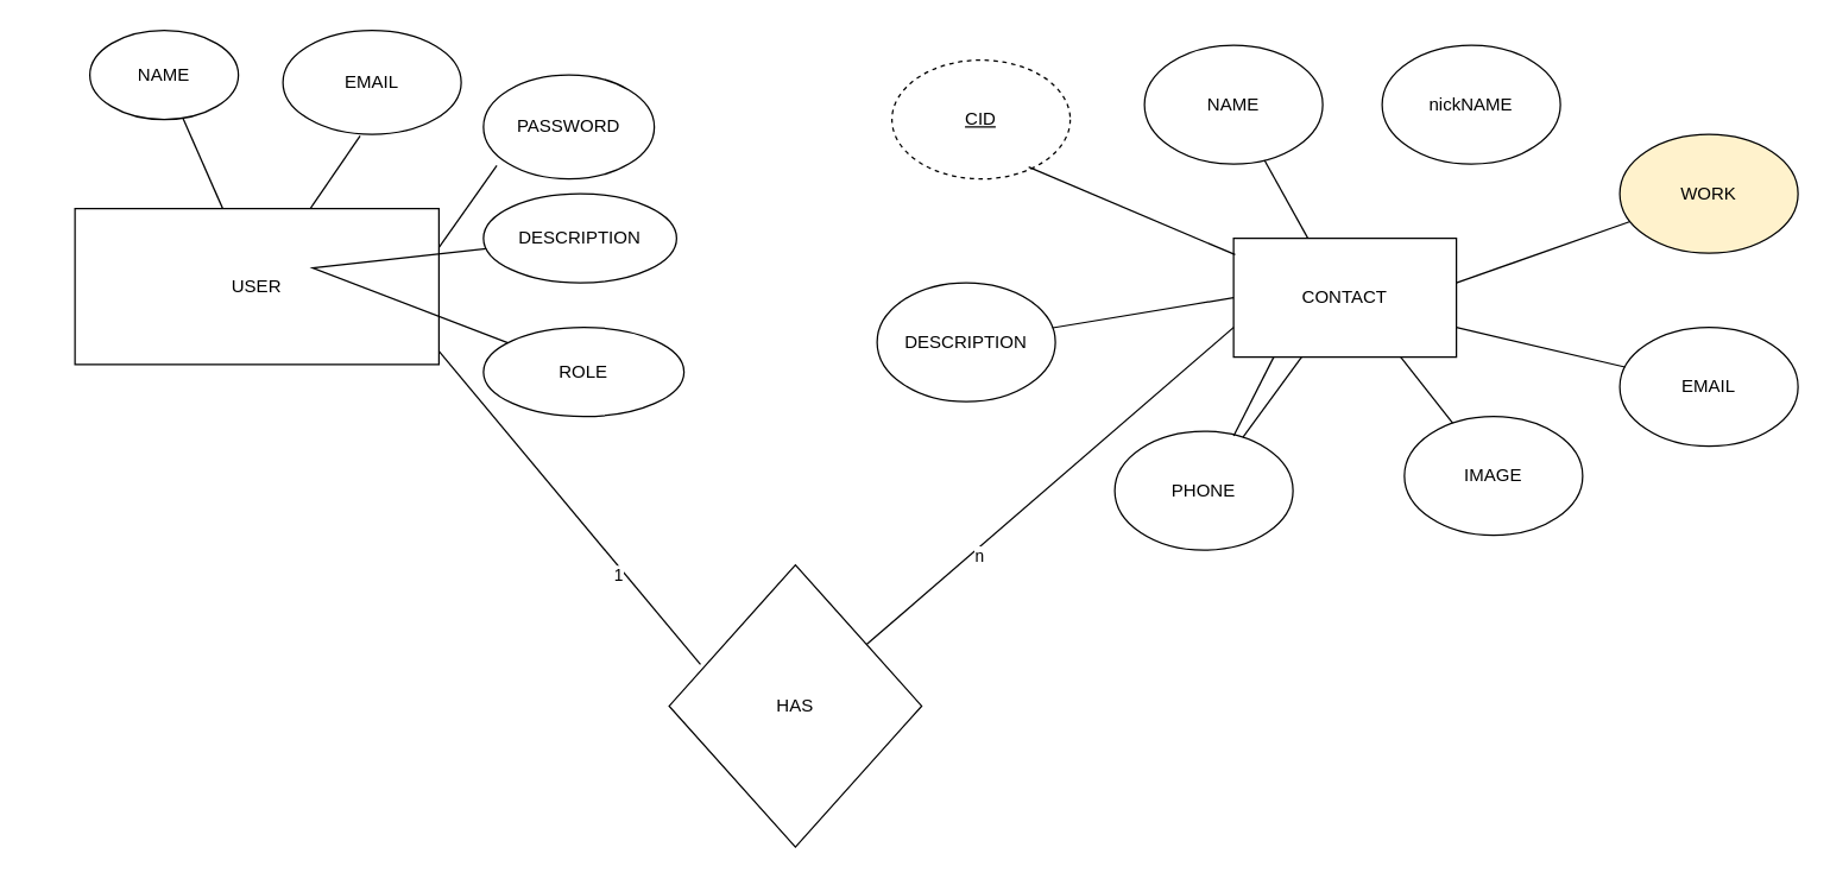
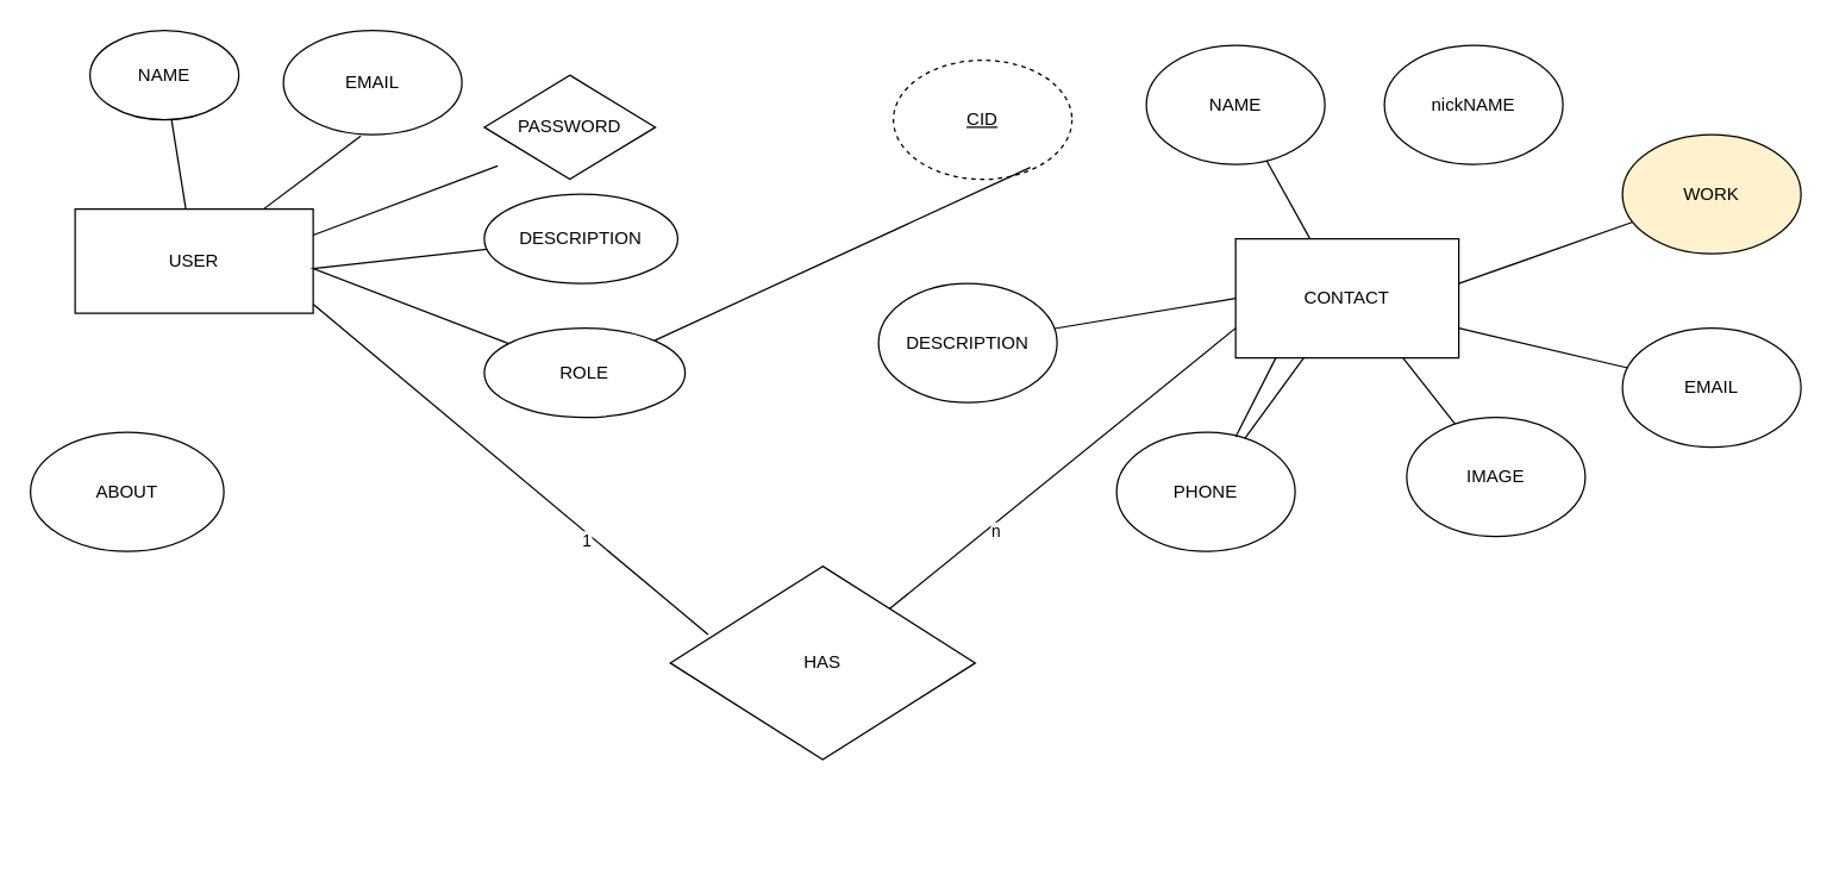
  <mxCell id="0" />
  <mxCell id="1" parent="0" />
- <mxCell id="2" value="USER" style="rounded=0;whiteSpace=wrap;html=1;" parent="1" vertex="1"><mxGeometry x="50" y="140" width="245" height="105" as="geometry" /></mxCell>
+ <mxCell id="2" value="USER" style="rounded=0;whiteSpace=wrap;html=1;" parent="1" vertex="1"><mxGeometry x="50" y="140" width="160" height="70" as="geometry" /></mxCell>
  <mxCell id="3" value="CONTACT" style="rounded=0;whiteSpace=wrap;html=1;" parent="1" vertex="1"><mxGeometry x="830" y="160" width="150" height="80" as="geometry" /></mxCell>
  <mxCell id="4" value="NAME" style="ellipse;whiteSpace=wrap;html=1;" vertex="1" parent="1"><mxGeometry x="60" width="100" height="60" as="geometry" y="20" /></mxCell>
  <mxCell id="5" value="EMAIL" style="ellipse;whiteSpace=wrap;html=1;" vertex="1" parent="1"><mxGeometry x="190" width="120" height="70" as="geometry" y="20" /></mxCell>
- <mxCell id="6" value="PASSWORD" style="ellipse;whiteSpace=wrap;html=1;" vertex="1" parent="1"><mxGeometry x="325" y="50" width="115" height="70" as="geometry" /></mxCell>
+ <mxCell id="6" value="PASSWORD" style="rhombus;whiteSpace=wrap;html=1;" vertex="1" parent="1"><mxGeometry x="325" y="50" width="115" height="70" as="geometry" /></mxCell>
  <mxCell id="7" value="DESCRIPTION" style="ellipse;whiteSpace=wrap;html=1;" vertex="1" parent="1"><mxGeometry x="325" y="130" width="130" height="60" as="geometry" /></mxCell>
  <mxCell id="8" value="ROLE" style="ellipse;whiteSpace=wrap;html=1;" vertex="1" parent="1"><mxGeometry x="325" y="220" width="135" height="60" as="geometry" /></mxCell>
+ <mxCell id="9" value="ABOUT" style="ellipse;whiteSpace=wrap;html=1;" vertex="1" parent="1"><mxGeometry x="20" y="290" width="130" height="80" as="geometry" /></mxCell>
  <mxCell id="10" value="" style="endArrow=none;html=1;rounded=0;" edge="1" parent="1" source="8" target="7"><mxGeometry width="50" height="50" relative="1" as="geometry"><mxPoint x="360" y="220" as="sourcePoint" /><mxPoint x="410" y="170" as="targetPoint" /><Array as="points"><mxPoint x="210" y="180" /></Array></mxGeometry></mxCell>
  <mxCell id="11" value="" style="endArrow=none;html=1;rounded=0;" edge="1" parent="1" source="2" target="4"><mxGeometry width="50" height="50" relative="1" as="geometry"><mxPoint x="360" y="220" as="sourcePoint" /><mxPoint x="410" y="170" as="targetPoint" /></mxGeometry></mxCell>
  <mxCell id="12" value="" style="endArrow=none;html=1;rounded=0;entryX=0.433;entryY=1.014;entryDx=0;entryDy=0;entryPerimeter=0;" edge="1" parent="1" source="2" target="5"><mxGeometry width="50" height="50" relative="1" as="geometry"><mxPoint x="360" y="220" as="sourcePoint" /><mxPoint x="410" y="170" as="targetPoint" /></mxGeometry></mxCell>
  <mxCell id="13" value="" style="endArrow=none;html=1;rounded=0;entryX=0.078;entryY=0.871;entryDx=0;entryDy=0;entryPerimeter=0;exitX=1;exitY=0.25;exitDx=0;exitDy=0;" edge="1" parent="1" source="2" target="6"><mxGeometry width="50" height="50" relative="1" as="geometry"><mxPoint x="360" y="220" as="sourcePoint" /><mxPoint x="410" y="170" as="targetPoint" /></mxGeometry></mxCell>
  <mxCell id="14" value="&lt;u&gt;CID&lt;/u&gt;" style="ellipse;whiteSpace=wrap;html=1;dashed=1;" vertex="1" parent="1"><mxGeometry x="600" y="40" width="120" height="80" as="geometry" /></mxCell>
  <mxCell id="15" value="NAME" style="ellipse;whiteSpace=wrap;html=1;" vertex="1" parent="1"><mxGeometry x="770" y="30" width="120" height="80" as="geometry" /></mxCell>
  <mxCell id="16" value="nickNAME" style="ellipse;whiteSpace=wrap;html=1;" vertex="1" parent="1"><mxGeometry x="930" y="30" width="120" height="80" as="geometry" /></mxCell>
  <mxCell id="17" value="WORK" style="ellipse;whiteSpace=wrap;html=1;fillColor=#fff2cc;" vertex="1" parent="1"><mxGeometry x="1090" y="90" width="120" height="80" as="geometry" /></mxCell>
  <mxCell id="18" value="EMAIL" style="ellipse;whiteSpace=wrap;html=1;" vertex="1" parent="1"><mxGeometry x="1090" y="220" width="120" height="80" as="geometry" /></mxCell>
  <mxCell id="19" value="IMAGE" style="ellipse;whiteSpace=wrap;html=1;" vertex="1" parent="1"><mxGeometry x="945" y="280" width="120" height="80" as="geometry" /></mxCell>
  <mxCell id="20" value="PHONE" style="ellipse;whiteSpace=wrap;html=1;" vertex="1" parent="1"><mxGeometry x="750" y="290" width="120" height="80" as="geometry" /></mxCell>
  <mxCell id="21" value="DESCRIPTION" style="ellipse;whiteSpace=wrap;html=1;" vertex="1" parent="1"><mxGeometry x="590" y="190" width="120" height="80" as="geometry" /></mxCell>
  <mxCell id="22" value="" style="endArrow=none;html=1;rounded=0;" edge="1" parent="1" target="15"><mxGeometry width="50" height="50" relative="1" as="geometry"><mxPoint x="880" y="160" as="sourcePoint" /><mxPoint x="980" y="170" as="targetPoint" /></mxGeometry></mxCell>
  <mxCell id="23" value="" style="endArrow=none;html=1;rounded=0;" edge="1" parent="1" source="3" target="20"><mxGeometry width="50" height="50" relative="1" as="geometry"><mxPoint x="930" y="220" as="sourcePoint" /><mxPoint x="980" y="170" as="targetPoint" /></mxGeometry></mxCell>
  <mxCell id="24" value="" style="endArrow=none;html=1;rounded=0;" edge="1" parent="1" target="17"><mxGeometry width="50" height="50" relative="1" as="geometry"><mxPoint x="980" y="190" as="sourcePoint" /><mxPoint x="980" y="170" as="targetPoint" /></mxGeometry></mxCell>
  <mxCell id="25" value="" style="endArrow=none;html=1;rounded=0;exitX=1;exitY=0.75;exitDx=0;exitDy=0;" edge="1" parent="1" source="3" target="18"><mxGeometry width="50" height="50" relative="1" as="geometry"><mxPoint x="930" y="220" as="sourcePoint" /><mxPoint x="980" y="170" as="targetPoint" /></mxGeometry></mxCell>
  <mxCell id="26" value="" style="endArrow=none;html=1;rounded=0;entryX=0.75;entryY=1;entryDx=0;entryDy=0;" edge="1" parent="1" source="19" target="3"><mxGeometry width="50" height="50" relative="1" as="geometry"><mxPoint x="930" y="220" as="sourcePoint" /><mxPoint x="980" y="170" as="targetPoint" /></mxGeometry></mxCell>
  <mxCell id="27" value="" style="endArrow=none;html=1;rounded=0;entryX=0.667;entryY=0.038;entryDx=0;entryDy=0;entryPerimeter=0;" edge="1" parent="1" target="20"><mxGeometry width="50" height="50" relative="1" as="geometry"><mxPoint x="857" y="240" as="sourcePoint" /><mxPoint x="980" y="170" as="targetPoint" /></mxGeometry></mxCell>
  <mxCell id="28" value="" style="endArrow=none;html=1;rounded=0;entryX=0;entryY=0.5;entryDx=0;entryDy=0;" edge="1" parent="1" source="21" target="3"><mxGeometry width="50" height="50" relative="1" as="geometry"><mxPoint x="930" y="220" as="sourcePoint" /><mxPoint x="980" y="170" as="targetPoint" /></mxGeometry></mxCell>
- <mxCell id="29" value="" style="endArrow=none;html=1;rounded=0;exitX=0.767;exitY=0.9;exitDx=0;exitDy=0;exitPerimeter=0;entryX=0.007;entryY=0.138;entryDx=0;entryDy=0;entryPerimeter=0;" edge="1" parent="1" source="14" target="3"><mxGeometry width="50" height="50" relative="1" as="geometry"><mxPoint x="930" y="220" as="sourcePoint" /><mxPoint x="980" y="170" as="targetPoint" /></mxGeometry></mxCell>
- <mxCell id="30" value="HAS" style="rhombus;whiteSpace=wrap;html=1;" vertex="1" parent="1"><mxGeometry x="450" y="380" width="170" height="190" as="geometry" /></mxCell>
+ <mxCell id="29" value="" style="endArrow=none;html=1;rounded=0;exitX=0.767;exitY=0.9;exitDx=0;exitDy=0;exitPerimeter=0;" edge="1" parent="1" source="14" target="8"><mxGeometry width="50" height="50" relative="1" as="geometry"><mxPoint x="930" y="220" as="sourcePoint" /><mxPoint x="980" y="170" as="targetPoint" /></mxGeometry></mxCell>
+ <mxCell id="30" value="HAS" style="rhombus;whiteSpace=wrap;html=1;" vertex="1" parent="1"><mxGeometry x="450" y="380" width="205" height="130" as="geometry" /></mxCell>
  <mxCell id="31" value="" style="endArrow=none;html=1;rounded=0;exitX=0.124;exitY=0.353;exitDx=0;exitDy=0;entryX=1;entryY=0.914;entryDx=0;entryDy=0;entryPerimeter=0;exitPerimeter=0;" edge="1" parent="1" source="30" target="2"><mxGeometry width="50" height="50" relative="1" as="geometry"><mxPoint x="530" y="480" as="sourcePoint" /><mxPoint x="580" y="430" as="targetPoint" /></mxGeometry></mxCell>
  <mxCell id="32" value="1" style="edgeLabel;html=1;align=center;verticalAlign=middle;resizable=0;points=[];" vertex="1" connectable="0" parent="31"><mxGeometry x="-0.4" y="4" relative="1" as="geometry"><mxPoint as="offset" /></mxGeometry></mxCell>
  <mxCell id="33" value="" style="endArrow=none;html=1;rounded=0;entryX=0;entryY=0.75;entryDx=0;entryDy=0;" edge="1" parent="1" source="30" target="3"><mxGeometry width="50" height="50" relative="1" as="geometry"><mxPoint x="530" y="330" as="sourcePoint" /><mxPoint x="580" y="280" as="targetPoint" /></mxGeometry></mxCell>
  <mxCell id="34" value="n" style="edgeLabel;html=1;align=center;verticalAlign=middle;resizable=0;points=[];" vertex="1" connectable="0" parent="33"><mxGeometry x="-0.414" y="-4" relative="1" as="geometry"><mxPoint as="offset" /></mxGeometry></mxCell>
